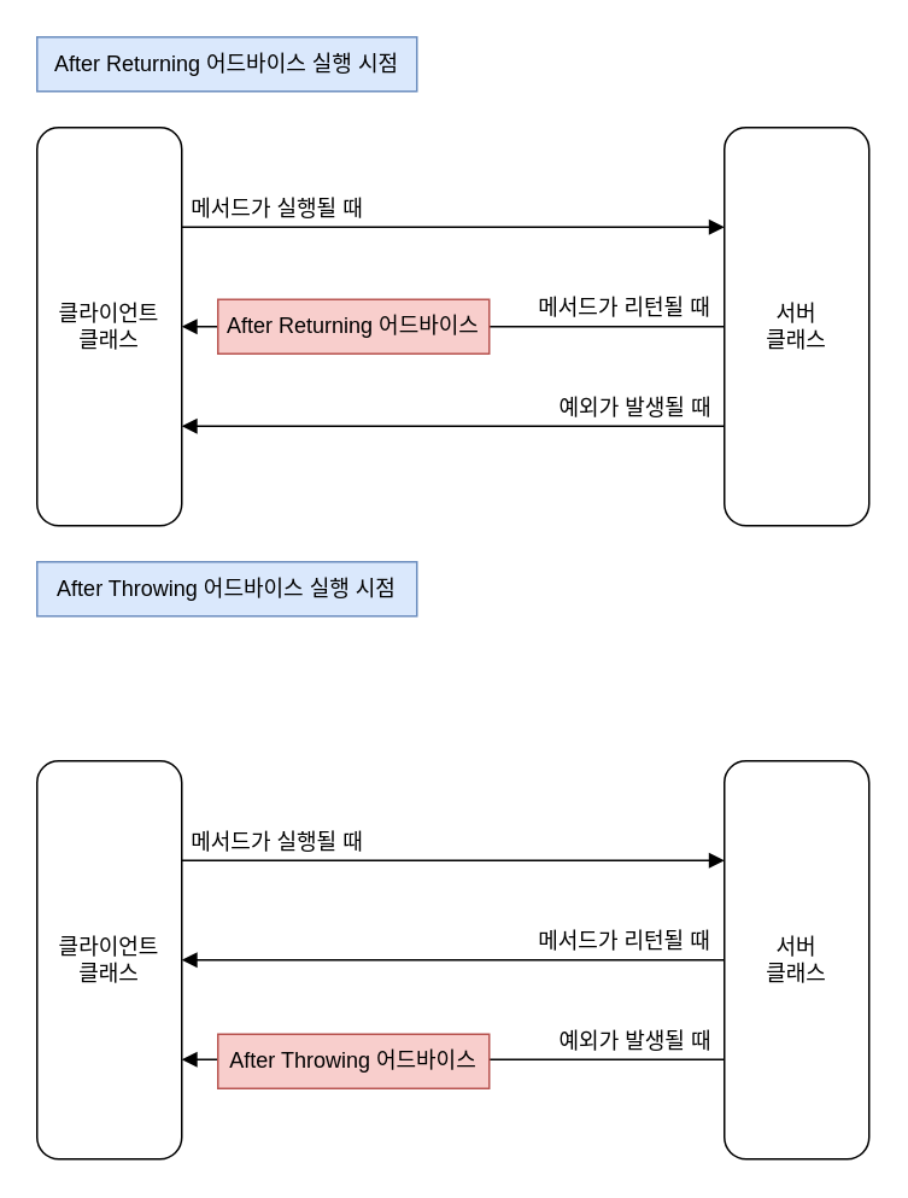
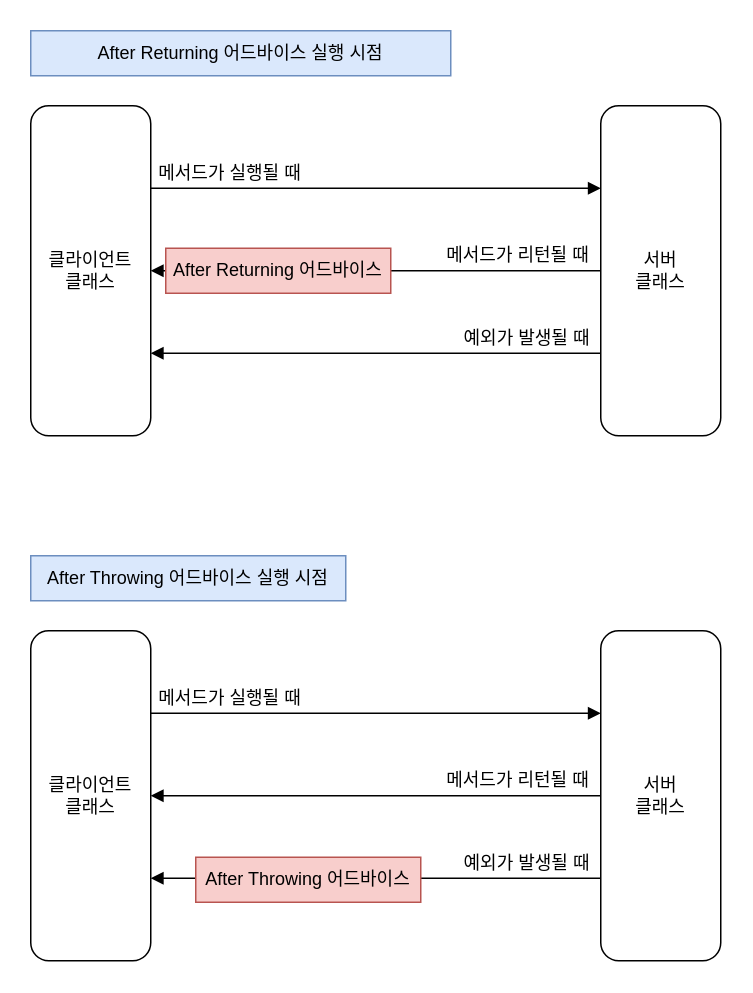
  <mxCell id="0" />
  <mxCell id="1" parent="0" />
  <mxCell id="2" style="edgeStyle=orthogonalEdgeStyle;rounded=0;orthogonalLoop=1;jettySize=auto;html=1;exitX=1;exitY=0.25;exitDx=0;exitDy=0;entryX=0;entryY=0.25;entryDx=0;entryDy=0;endArrow=block;endFill=1;" edge="1" parent="1" source="4" target="6"><mxGeometry relative="1" as="geometry" /></mxCell>
  <mxCell id="3" style="edgeStyle=orthogonalEdgeStyle;rounded=0;orthogonalLoop=1;jettySize=auto;html=1;exitX=1;exitY=0.75;exitDx=0;exitDy=0;entryX=0;entryY=0.75;entryDx=0;entryDy=0;endArrow=none;endFill=0;startArrow=block;startFill=1;" edge="1" parent="1" source="4" target="6"><mxGeometry relative="1" as="geometry" /></mxCell>
  <mxCell id="4" value="클라이언트&lt;br&gt;클래스" style="rounded=1;whiteSpace=wrap;html=1;" vertex="1" parent="1"><mxGeometry x="20" y="70" width="80" height="220" as="geometry" /></mxCell>
  <mxCell id="5" style="edgeStyle=orthogonalEdgeStyle;rounded=0;orthogonalLoop=1;jettySize=auto;html=1;entryX=1;entryY=0.5;entryDx=0;entryDy=0;endArrow=block;endFill=1;" edge="1" parent="1" source="6" target="4"><mxGeometry relative="1" as="geometry" /></mxCell>
  <mxCell id="6" value="서버&lt;br&gt;클래스" style="rounded=1;whiteSpace=wrap;html=1;" vertex="1" parent="1"><mxGeometry x="400" y="70" width="80" height="220" as="geometry" /></mxCell>
  <mxCell id="7" value="메서드가 실행될 때" style="text;html=1;strokeColor=none;fillColor=none;align=center;verticalAlign=middle;whiteSpace=wrap;rounded=0;" vertex="1" parent="1"><mxGeometry x="98" y="105" width="110" height="20" as="geometry" /></mxCell>
  <mxCell id="8" value="메서드가 리턴될 때" style="text;html=1;strokeColor=none;fillColor=none;align=center;verticalAlign=middle;whiteSpace=wrap;rounded=0;" vertex="1" parent="1"><mxGeometry x="290" y="160" width="110" height="20" as="geometry" /></mxCell>
  <mxCell id="9" value="예외가 발생될 때" style="text;html=1;strokeColor=none;fillColor=none;align=center;verticalAlign=middle;whiteSpace=wrap;rounded=0;" vertex="1" parent="1"><mxGeometry x="296" y="215" width="110" height="20" as="geometry" /></mxCell>
- <mxCell id="10" value="After Returning 어드바이스 실행 시점" style="text;html=1;strokeColor=#6c8ebf;fillColor=#dae8fc;align=center;verticalAlign=middle;whiteSpace=wrap;rounded=0;" vertex="1" parent="1"><mxGeometry x="20" y="20" width="210" height="30" as="geometry" /></mxCell>
- <mxCell id="11" value="After Throwing 어드바이스 실행 시점" style="text;html=1;strokeColor=#6c8ebf;fillColor=#dae8fc;align=center;verticalAlign=middle;whiteSpace=wrap;rounded=0;" vertex="1" parent="1"><mxGeometry x="20" y="310" width="210" height="30" as="geometry" /></mxCell>
- <mxCell id="12" value="After Returning 어드바이스" style="text;html=1;strokeColor=#b85450;fillColor=#f8cecc;align=center;verticalAlign=middle;whiteSpace=wrap;rounded=0;" vertex="1" parent="1"><mxGeometry x="120" y="165" width="150" height="30" as="geometry" /></mxCell>
+ <mxCell id="10" value="After Returning 어드바이스 실행 시점" style="text;html=1;strokeColor=#6c8ebf;fillColor=#dae8fc;align=center;verticalAlign=middle;whiteSpace=wrap;rounded=0;" vertex="1" parent="1"><mxGeometry x="20" y="20" width="280" height="30" as="geometry" /></mxCell>
+ <mxCell id="11" value="After Throwing 어드바이스 실행 시점" style="text;html=1;strokeColor=#6c8ebf;fillColor=#dae8fc;align=center;verticalAlign=middle;whiteSpace=wrap;rounded=0;" vertex="1" parent="1"><mxGeometry x="20" y="370" width="210" height="30" as="geometry" /></mxCell>
+ <mxCell id="12" value="After Returning 어드바이스" style="text;html=1;strokeColor=#b85450;fillColor=#f8cecc;align=center;verticalAlign=middle;whiteSpace=wrap;rounded=0;" vertex="1" parent="1"><mxGeometry x="110" y="165" width="150" height="30" as="geometry" /></mxCell>
  <mxCell id="13" style="edgeStyle=orthogonalEdgeStyle;rounded=0;orthogonalLoop=1;jettySize=auto;html=1;exitX=1;exitY=0.25;exitDx=0;exitDy=0;entryX=0;entryY=0.25;entryDx=0;entryDy=0;endArrow=block;endFill=1;" edge="1" parent="1" source="15" target="17"><mxGeometry relative="1" as="geometry" /></mxCell>
  <mxCell id="14" style="edgeStyle=orthogonalEdgeStyle;rounded=0;orthogonalLoop=1;jettySize=auto;html=1;exitX=1;exitY=0.75;exitDx=0;exitDy=0;entryX=0;entryY=0.75;entryDx=0;entryDy=0;endArrow=none;endFill=0;startArrow=block;startFill=1;" edge="1" parent="1" source="15" target="17"><mxGeometry relative="1" as="geometry" /></mxCell>
  <mxCell id="15" value="클라이언트&lt;br&gt;클래스" style="rounded=1;whiteSpace=wrap;html=1;" vertex="1" parent="1"><mxGeometry x="20" y="420" width="80" height="220" as="geometry" /></mxCell>
  <mxCell id="16" style="edgeStyle=orthogonalEdgeStyle;rounded=0;orthogonalLoop=1;jettySize=auto;html=1;entryX=1;entryY=0.5;entryDx=0;entryDy=0;endArrow=block;endFill=1;" edge="1" parent="1" source="17" target="15"><mxGeometry relative="1" as="geometry" /></mxCell>
  <mxCell id="17" value="서버&lt;br&gt;클래스" style="rounded=1;whiteSpace=wrap;html=1;" vertex="1" parent="1"><mxGeometry x="400" y="420" width="80" height="220" as="geometry" /></mxCell>
  <mxCell id="18" value="메서드가 실행될 때" style="text;html=1;strokeColor=none;fillColor=none;align=center;verticalAlign=middle;whiteSpace=wrap;rounded=0;" vertex="1" parent="1"><mxGeometry x="98" y="455" width="110" height="20" as="geometry" /></mxCell>
  <mxCell id="19" value="메서드가 리턴될 때" style="text;html=1;strokeColor=none;fillColor=none;align=center;verticalAlign=middle;whiteSpace=wrap;rounded=0;" vertex="1" parent="1"><mxGeometry x="290" y="510" width="110" height="20" as="geometry" /></mxCell>
  <mxCell id="20" value="예외가 발생될 때" style="text;html=1;strokeColor=none;fillColor=none;align=center;verticalAlign=middle;whiteSpace=wrap;rounded=0;" vertex="1" parent="1"><mxGeometry x="296" y="565" width="110" height="20" as="geometry" /></mxCell>
- <mxCell id="21" value="After Throwing 어드바이스" style="text;html=1;strokeColor=#b85450;fillColor=#f8cecc;align=center;verticalAlign=middle;whiteSpace=wrap;rounded=0;" vertex="1" parent="1"><mxGeometry x="120" y="571" width="150" height="30" as="geometry" /></mxCell>
+ <mxCell id="21" value="After Throwing 어드바이스" style="text;html=1;strokeColor=#b85450;fillColor=#f8cecc;align=center;verticalAlign=middle;whiteSpace=wrap;rounded=0;" vertex="1" parent="1"><mxGeometry x="130" y="571" width="150" height="30" as="geometry" /></mxCell>
